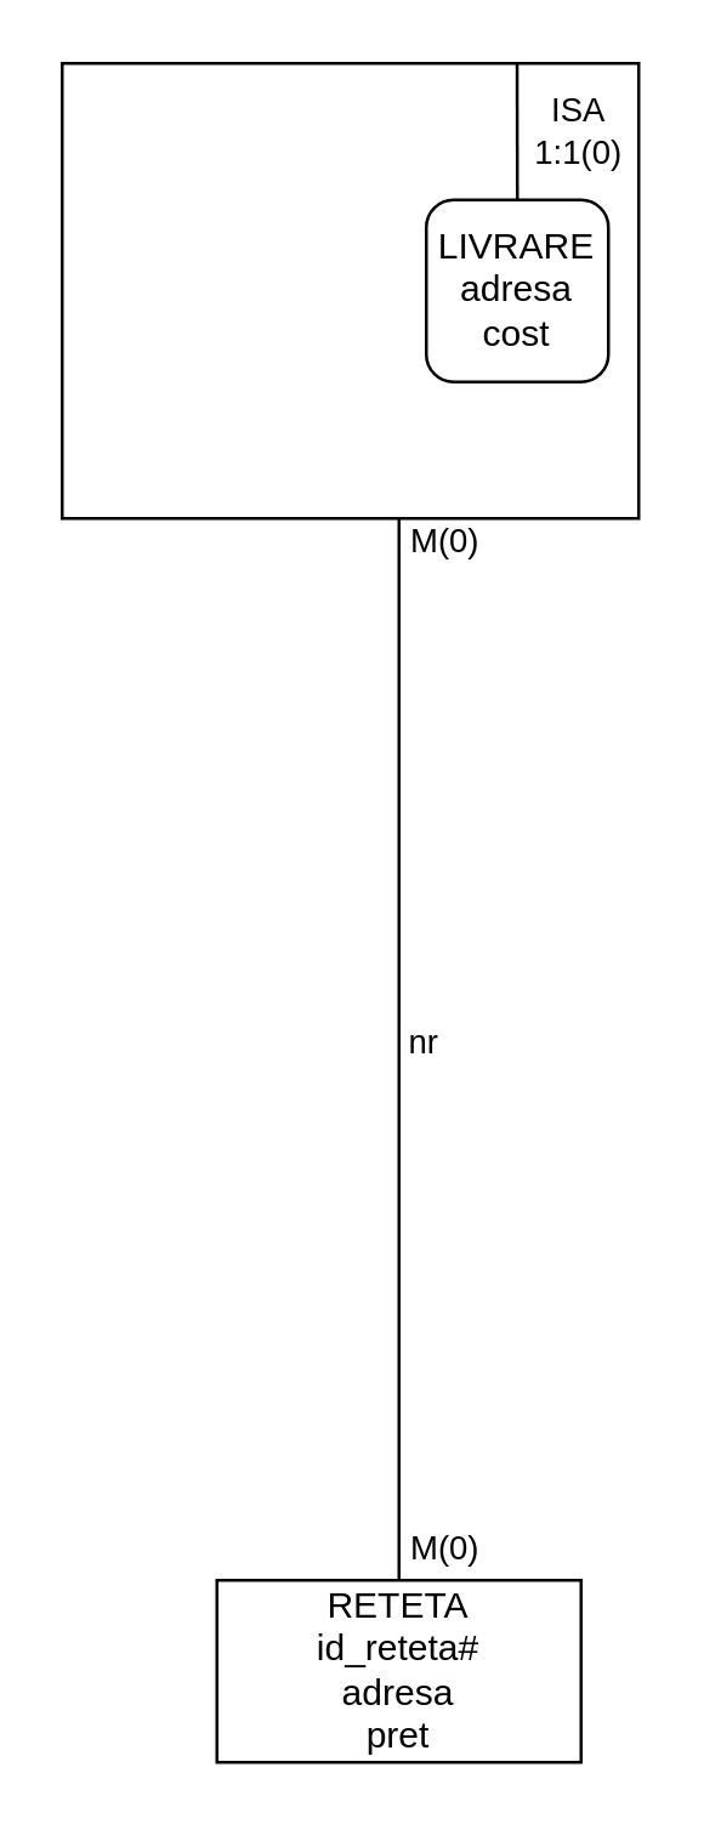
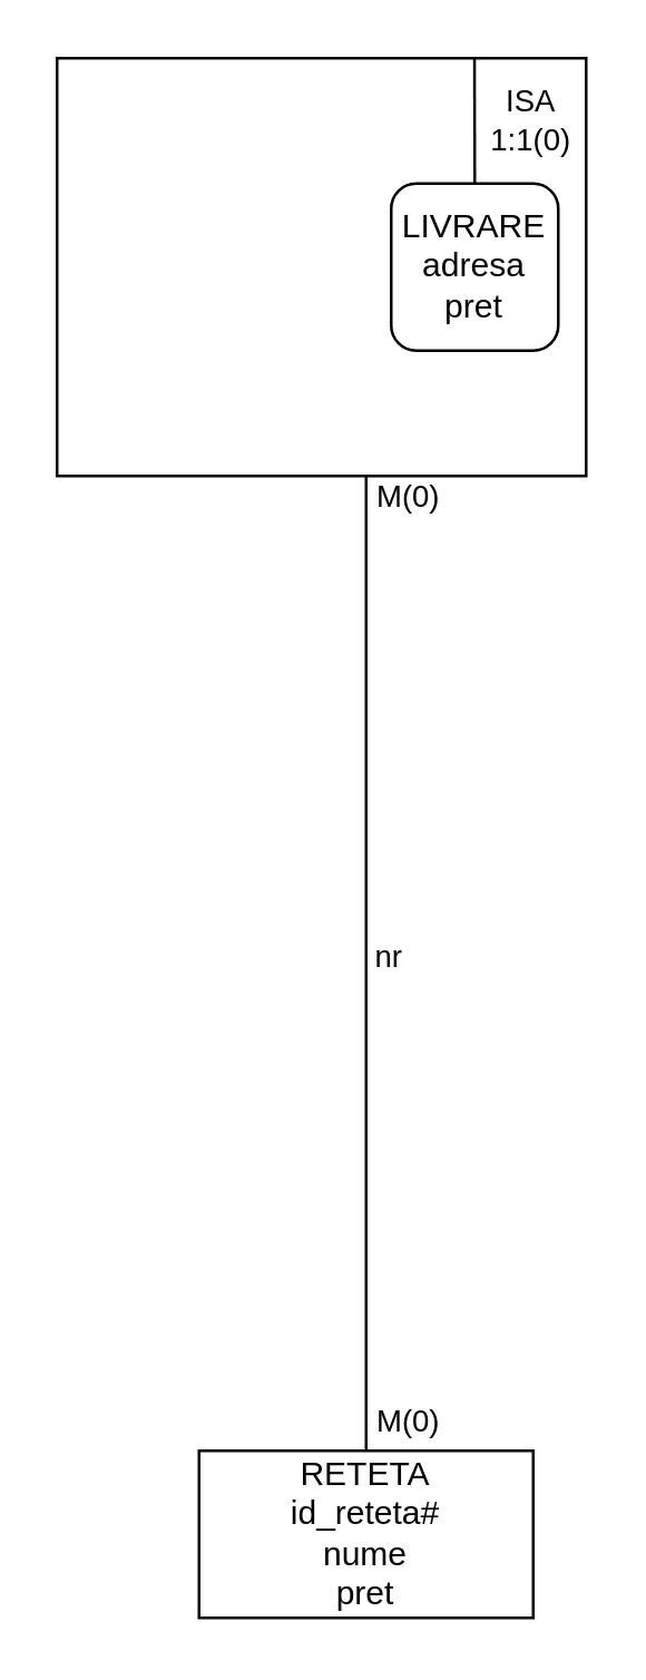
  <mxCell id="0" />
  <mxCell id="1" parent="0" />
  <mxCell id="2" value="" style="rounded=0;whiteSpace=wrap;html=1;" parent="1" vertex="1"><mxGeometry x="20" y="20.3" width="190" height="150" as="geometry" /></mxCell>
- <mxCell id="3" value="&lt;div&gt;RETETA&lt;/div&gt;&lt;div&gt;id_reteta#&lt;/div&gt;&lt;div&gt;adresa&lt;/div&gt;&lt;div&gt;pret&lt;br&gt;&lt;/div&gt;" style="rounded=0;whiteSpace=wrap;html=1;" parent="1" vertex="1"><mxGeometry x="71" y="520.3" width="120" height="60" as="geometry" /></mxCell>
+ <mxCell id="3" value="&lt;div&gt;RETETA&lt;/div&gt;&lt;div&gt;id_reteta#&lt;/div&gt;&lt;div&gt;nume&lt;/div&gt;&lt;div&gt;pret&lt;br&gt;&lt;/div&gt;" style="rounded=0;whiteSpace=wrap;html=1;" parent="1" vertex="1"><mxGeometry x="71" y="520.3" width="120" height="60" as="geometry" /></mxCell>
  <mxCell id="4" value="" style="endArrow=none;html=1;rounded=0;exitX=0.5;exitY=0;exitDx=0;exitDy=0;" parent="1" source="3" edge="1"><mxGeometry width="50" height="50" relative="1" as="geometry"><mxPoint x="131" y="410.3" as="sourcePoint" /><mxPoint x="131" y="170.3" as="targetPoint" /></mxGeometry></mxCell>
  <mxCell id="5" value="M(0)" style="edgeLabel;html=1;align=center;verticalAlign=middle;resizable=0;points=[];" parent="4" vertex="1" connectable="0"><mxGeometry x="-0.113" y="2" relative="1" as="geometry"><mxPoint x="16" y="-188" as="offset" /></mxGeometry></mxCell>
  <mxCell id="6" value="M(0)" style="edgeLabel;html=1;align=center;verticalAlign=middle;resizable=0;points=[];" parent="4" vertex="1" connectable="0"><mxGeometry x="-0.908" y="-2" relative="1" as="geometry"><mxPoint x="12" y="5" as="offset" /></mxGeometry></mxCell>
  <mxCell id="7" value="nr" style="edgeLabel;html=1;align=center;verticalAlign=middle;resizable=0;points=[];" vertex="1" connectable="0" parent="4"><mxGeometry x="0.019" y="-4" relative="1" as="geometry"><mxPoint x="3" as="offset" /></mxGeometry></mxCell>
- <mxCell id="8" value="&lt;div&gt;LIVRARE&lt;/div&gt;&lt;div&gt;adresa&lt;br&gt;&lt;/div&gt;&lt;div&gt;cost&lt;/div&gt;" style="rounded=1;whiteSpace=wrap;html=1;" parent="1" vertex="1"><mxGeometry x="140" y="65.3" width="60" height="60" as="geometry" /></mxCell>
+ <mxCell id="8" value="&lt;div&gt;LIVRARE&lt;/div&gt;&lt;div&gt;adresa&lt;br&gt;&lt;/div&gt;&lt;div&gt;pret&lt;/div&gt;" style="rounded=1;whiteSpace=wrap;html=1;" parent="1" vertex="1"><mxGeometry x="140" y="65.3" width="60" height="60" as="geometry" /></mxCell>
  <mxCell id="9" value="" style="endArrow=none;html=1;rounded=0;exitX=0.5;exitY=0;exitDx=0;exitDy=0;entryX=0.789;entryY=-0.002;entryDx=0;entryDy=0;entryPerimeter=0;" parent="1" source="8" target="2" edge="1"><mxGeometry width="50" height="50" relative="1" as="geometry"><mxPoint x="150" y="16.3" as="sourcePoint" /><mxPoint x="200" y="-33.7" as="targetPoint" /></mxGeometry></mxCell>
  <mxCell id="10" value="ISA&lt;br&gt;1:1(0)" style="edgeLabel;html=1;align=center;verticalAlign=middle;resizable=0;points=[];" parent="9" vertex="1" connectable="0"><mxGeometry x="0.025" y="1" relative="1" as="geometry"><mxPoint x="21" as="offset" /></mxGeometry></mxCell>
